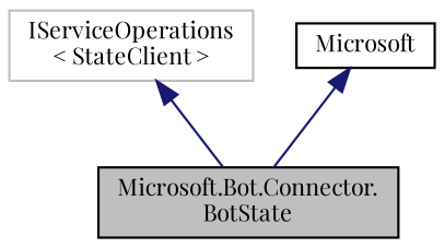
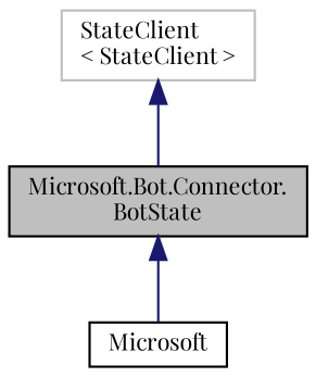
  digraph {
    fontname="Playfair Display"
    node [color=black fillcolor=white fontname="Playfair Display" fontsize=10 shape=record style=filled]
    edge [color=midnightblue dir=back fontname="Playfair Display" fontsize=10 labelfontname=Helvetica labelfontsize=10 style=solid]
    n1 [fillcolor=grey75 fontcolor=black height=0.2 label="Microsoft.Bot.Connector.\lBotState" width=0.4]
-   n2 [color=grey75 height=0.2 label="IServiceOperations\l\< StateClient \>" width=0.4]
+   n2 [color=grey75 height=0.2 label="StateClient\l\< StateClient \>" width=0.4]
    n3 [height=0.2 label=Microsoft width=0.4]
    n2 -> n1
-   n3 -> n1
+   n1 -> n3
  }
